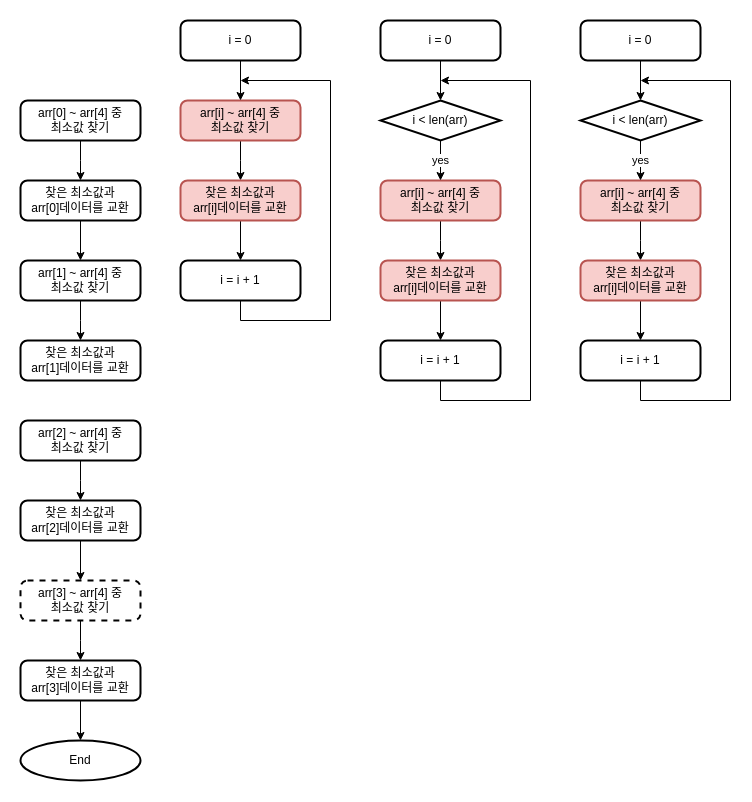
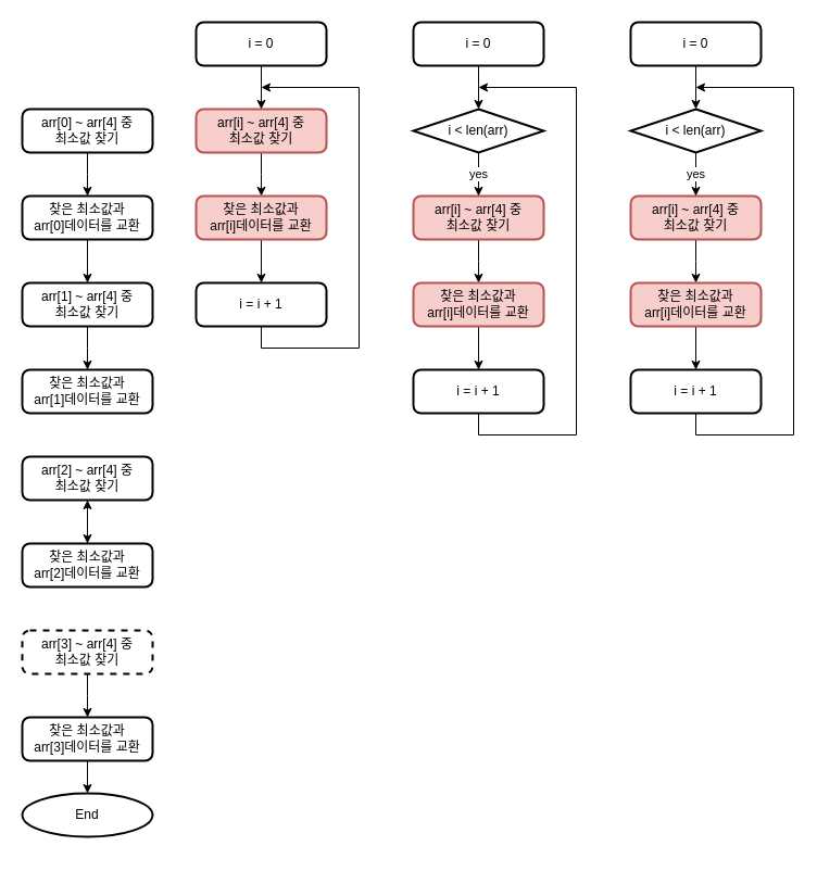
  <mxCell id="0" />
  <mxCell id="1" parent="0" />
  <mxCell id="2" value="" style="edgeStyle=orthogonalEdgeStyle;rounded=0;orthogonalLoop=1;jettySize=auto;html=1;" parent="1" source="3" edge="1"><mxGeometry relative="1" as="geometry"><mxPoint x="80" y="180" as="targetPoint" /></mxGeometry></mxCell>
  <mxCell id="3" value="arr[0] ~ arr[4] 중 &lt;br&gt;최소값 찾기" style="rounded=1;whiteSpace=wrap;html=1;absoluteArcSize=1;arcSize=14;strokeWidth=2;" parent="1" vertex="1"><mxGeometry x="20" y="100" width="120" height="40" as="geometry" /></mxCell>
  <mxCell id="4" value="" style="edgeStyle=orthogonalEdgeStyle;rounded=0;orthogonalLoop=1;jettySize=auto;html=1;" edge="1" parent="1" source="5" target="7"><mxGeometry relative="1" as="geometry" /></mxCell>
  <mxCell id="5" value="찾은 최소값과&lt;br&gt;arr[0]데이터를 교환" style="rounded=1;whiteSpace=wrap;html=1;absoluteArcSize=1;arcSize=14;strokeWidth=2;" vertex="1" parent="1"><mxGeometry x="20" y="180" width="120" height="40" as="geometry" /></mxCell>
  <mxCell id="6" value="" style="edgeStyle=orthogonalEdgeStyle;rounded=0;orthogonalLoop=1;jettySize=auto;html=1;" edge="1" parent="1" source="7"><mxGeometry relative="1" as="geometry"><mxPoint x="80" y="340" as="targetPoint" /></mxGeometry></mxCell>
  <mxCell id="7" value="arr[1] ~ arr[4] 중 &lt;br&gt;최소값 찾기" style="rounded=1;whiteSpace=wrap;html=1;absoluteArcSize=1;arcSize=14;strokeWidth=2;" vertex="1" parent="1"><mxGeometry x="20" y="260" width="120" height="40" as="geometry" /></mxCell>
  <mxCell id="8" value="찾은 최소값과&lt;br&gt;arr[1]데이터를 교환" style="rounded=1;whiteSpace=wrap;html=1;absoluteArcSize=1;arcSize=14;strokeWidth=2;" vertex="1" parent="1"><mxGeometry x="20" y="340" width="120" height="40" as="geometry" /></mxCell>
  <mxCell id="9" value="" style="edgeStyle=orthogonalEdgeStyle;rounded=0;orthogonalLoop=1;jettySize=auto;html=1;" edge="1" parent="1" source="10"><mxGeometry relative="1" as="geometry"><mxPoint x="80" y="500" as="targetPoint" /></mxGeometry></mxCell>
  <mxCell id="10" value="arr[2] ~ arr[4] 중 &lt;br&gt;최소값 찾기" style="rounded=1;whiteSpace=wrap;html=1;absoluteArcSize=1;arcSize=14;strokeWidth=2;" vertex="1" parent="1"><mxGeometry x="20" y="420" width="120" height="40" as="geometry" /></mxCell>
- <mxCell id="11" value="" style="edgeStyle=orthogonalEdgeStyle;rounded=0;orthogonalLoop=1;jettySize=auto;html=1;" edge="1" parent="1" source="12" target="14"><mxGeometry relative="1" as="geometry" /></mxCell>
+ <mxCell id="11" value="" style="edgeStyle=orthogonalEdgeStyle;rounded=0;orthogonalLoop=1;jettySize=auto;html=1;" edge="1" parent="1" source="12" target="10"><mxGeometry relative="1" as="geometry" /></mxCell>
  <mxCell id="12" value="찾은 최소값과&lt;br&gt;arr[2]데이터를 교환" style="rounded=1;whiteSpace=wrap;html=1;absoluteArcSize=1;arcSize=14;strokeWidth=2;" vertex="1" parent="1"><mxGeometry x="20" y="500" width="120" height="40" as="geometry" /></mxCell>
  <mxCell id="13" value="" style="edgeStyle=orthogonalEdgeStyle;rounded=0;orthogonalLoop=1;jettySize=auto;html=1;" edge="1" parent="1" source="14"><mxGeometry relative="1" as="geometry"><mxPoint x="80" y="660" as="targetPoint" /></mxGeometry></mxCell>
  <mxCell id="14" value="arr[3] ~ arr[4] 중 &lt;br&gt;최소값 찾기" style="rounded=1;whiteSpace=wrap;html=1;absoluteArcSize=1;arcSize=14;strokeWidth=2;dashed=1;" vertex="1" parent="1"><mxGeometry x="20" y="580" width="120" height="40" as="geometry" /></mxCell>
  <mxCell id="15" value="" style="edgeStyle=orthogonalEdgeStyle;rounded=0;orthogonalLoop=1;jettySize=auto;html=1;" edge="1" parent="1" source="16" target="17"><mxGeometry relative="1" as="geometry" /></mxCell>
  <mxCell id="16" value="찾은 최소값과&lt;br&gt;arr[3]데이터를 교환" style="rounded=1;whiteSpace=wrap;html=1;absoluteArcSize=1;arcSize=14;strokeWidth=2;" vertex="1" parent="1"><mxGeometry x="20" y="660" width="120" height="40" as="geometry" /></mxCell>
- <mxCell id="17" value="End" style="strokeWidth=2;html=1;shape=mxgraph.flowchart.start_2;whiteSpace=wrap;" vertex="1" parent="1"><mxGeometry x="20" y="740" width="120" height="40" as="geometry" /></mxCell>
+ <mxCell id="17" value="End" style="strokeWidth=2;html=1;shape=mxgraph.flowchart.start_2;whiteSpace=wrap;" vertex="1" parent="1"><mxGeometry x="20" y="730" width="120" height="40" as="geometry" /></mxCell>
  <mxCell id="18" value="" style="edgeStyle=orthogonalEdgeStyle;rounded=0;orthogonalLoop=1;jettySize=auto;html=1;" edge="1" parent="1" source="19"><mxGeometry relative="1" as="geometry"><mxPoint x="240" y="180" as="targetPoint" /></mxGeometry></mxCell>
  <mxCell id="19" value="arr[i] ~ arr[4] 중 &lt;br&gt;최소값 찾기" style="rounded=1;whiteSpace=wrap;html=1;absoluteArcSize=1;arcSize=14;strokeWidth=2;fillColor=#f8cecc;strokeColor=#b85450;" vertex="1" parent="1"><mxGeometry x="180" y="100" width="120" height="40" as="geometry" /></mxCell>
  <mxCell id="20" value="" style="edgeStyle=orthogonalEdgeStyle;rounded=0;orthogonalLoop=1;jettySize=auto;html=1;fontColor=#97D077;" edge="1" parent="1" source="21" target="23"><mxGeometry relative="1" as="geometry" /></mxCell>
  <mxCell id="21" value="찾은 최소값과&lt;br&gt;arr[i]데이터를 교환" style="rounded=1;whiteSpace=wrap;html=1;absoluteArcSize=1;arcSize=14;strokeWidth=2;fillColor=#f8cecc;strokeColor=#b85450;" vertex="1" parent="1"><mxGeometry x="180" y="180" width="120" height="40" as="geometry" /></mxCell>
  <mxCell id="22" style="edgeStyle=orthogonalEdgeStyle;rounded=0;orthogonalLoop=1;jettySize=auto;html=1;fontColor=#97D077;" edge="1" parent="1" source="23"><mxGeometry relative="1" as="geometry"><mxPoint x="240" y="80" as="targetPoint" /><Array as="points"><mxPoint x="240" y="320" /><mxPoint x="330" y="320" /><mxPoint x="330" y="80" /></Array></mxGeometry></mxCell>
  <mxCell id="23" value="i = i + 1" style="rounded=1;whiteSpace=wrap;html=1;absoluteArcSize=1;arcSize=14;strokeWidth=2;" vertex="1" parent="1"><mxGeometry x="180" y="260" width="120" height="40" as="geometry" /></mxCell>
  <mxCell id="24" value="" style="edgeStyle=orthogonalEdgeStyle;rounded=0;orthogonalLoop=1;jettySize=auto;html=1;fontColor=#97D077;" edge="1" parent="1" source="25" target="19"><mxGeometry relative="1" as="geometry" /></mxCell>
  <mxCell id="25" value="i = 0" style="rounded=1;whiteSpace=wrap;html=1;absoluteArcSize=1;arcSize=14;strokeWidth=2;" vertex="1" parent="1"><mxGeometry x="180" y="20" width="120" height="40" as="geometry" /></mxCell>
  <mxCell id="26" value="" style="edgeStyle=orthogonalEdgeStyle;rounded=0;orthogonalLoop=1;jettySize=auto;html=1;" edge="1" parent="1" source="27"><mxGeometry relative="1" as="geometry"><mxPoint x="440" y="260" as="targetPoint" /></mxGeometry></mxCell>
  <mxCell id="27" value="arr[i] ~ arr[4] 중 &lt;br&gt;최소값 찾기" style="rounded=1;whiteSpace=wrap;html=1;absoluteArcSize=1;arcSize=14;strokeWidth=2;fillColor=#f8cecc;strokeColor=#b85450;" vertex="1" parent="1"><mxGeometry x="380" y="180" width="120" height="40" as="geometry" /></mxCell>
  <mxCell id="28" value="" style="edgeStyle=orthogonalEdgeStyle;rounded=0;orthogonalLoop=1;jettySize=auto;html=1;fontColor=#97D077;" edge="1" parent="1" source="29" target="31"><mxGeometry relative="1" as="geometry" /></mxCell>
  <mxCell id="29" value="찾은 최소값과&lt;br&gt;arr[i]데이터를 교환" style="rounded=1;whiteSpace=wrap;html=1;absoluteArcSize=1;arcSize=14;strokeWidth=2;fillColor=#f8cecc;strokeColor=#b85450;" vertex="1" parent="1"><mxGeometry x="380" y="260" width="120" height="40" as="geometry" /></mxCell>
  <mxCell id="30" style="edgeStyle=orthogonalEdgeStyle;rounded=0;orthogonalLoop=1;jettySize=auto;html=1;fontColor=#97D077;" edge="1" parent="1" source="31"><mxGeometry relative="1" as="geometry"><mxPoint x="440" y="80" as="targetPoint" /><Array as="points"><mxPoint x="440" y="400" /><mxPoint x="530" y="400" /><mxPoint x="530" y="80" /></Array></mxGeometry></mxCell>
  <mxCell id="31" value="i = i + 1" style="rounded=1;whiteSpace=wrap;html=1;absoluteArcSize=1;arcSize=14;strokeWidth=2;" vertex="1" parent="1"><mxGeometry x="380" y="340" width="120" height="40" as="geometry" /></mxCell>
  <mxCell id="32" value="" style="edgeStyle=orthogonalEdgeStyle;rounded=0;orthogonalLoop=1;jettySize=auto;html=1;fontColor=#97D077;" edge="1" parent="1" source="33" target="35"><mxGeometry relative="1" as="geometry" /></mxCell>
  <mxCell id="33" value="i = 0" style="rounded=1;whiteSpace=wrap;html=1;absoluteArcSize=1;arcSize=14;strokeWidth=2;" vertex="1" parent="1"><mxGeometry x="380" y="20" width="120" height="40" as="geometry" /></mxCell>
  <mxCell id="34" value="&lt;font color=&quot;#000000&quot;&gt;yes&lt;/font&gt;" style="edgeStyle=orthogonalEdgeStyle;rounded=0;orthogonalLoop=1;jettySize=auto;html=1;fontColor=#97D077;" edge="1" parent="1" source="35" target="27"><mxGeometry relative="1" as="geometry" /></mxCell>
  <mxCell id="35" value="i &amp;lt; len(arr)" style="strokeWidth=2;html=1;shape=mxgraph.flowchart.decision;whiteSpace=wrap;" vertex="1" parent="1"><mxGeometry x="380" y="100" width="120" height="40" as="geometry" /></mxCell>
  <mxCell id="36" value="" style="edgeStyle=orthogonalEdgeStyle;rounded=0;orthogonalLoop=1;jettySize=auto;html=1;" edge="1" parent="1" source="37"><mxGeometry relative="1" as="geometry"><mxPoint x="640" y="260" as="targetPoint" /></mxGeometry></mxCell>
  <mxCell id="37" value="arr[i] ~ arr[4] 중 &lt;br&gt;최소값 찾기" style="rounded=1;whiteSpace=wrap;html=1;absoluteArcSize=1;arcSize=14;strokeWidth=2;fillColor=#f8cecc;strokeColor=#b85450;" vertex="1" parent="1"><mxGeometry x="580" y="180" width="120" height="40" as="geometry" /></mxCell>
  <mxCell id="38" value="" style="edgeStyle=orthogonalEdgeStyle;rounded=0;orthogonalLoop=1;jettySize=auto;html=1;fontColor=#97D077;" edge="1" parent="1" source="39" target="41"><mxGeometry relative="1" as="geometry" /></mxCell>
  <mxCell id="39" value="찾은 최소값과&lt;br&gt;arr[i]데이터를 교환" style="rounded=1;whiteSpace=wrap;html=1;absoluteArcSize=1;arcSize=14;strokeWidth=2;fillColor=#f8cecc;strokeColor=#b85450;" vertex="1" parent="1"><mxGeometry x="580" y="260" width="120" height="40" as="geometry" /></mxCell>
  <mxCell id="40" style="edgeStyle=orthogonalEdgeStyle;rounded=0;orthogonalLoop=1;jettySize=auto;html=1;fontColor=#97D077;" edge="1" parent="1" source="41"><mxGeometry relative="1" as="geometry"><mxPoint x="640" y="80" as="targetPoint" /><Array as="points"><mxPoint x="640" y="400" /><mxPoint x="730" y="400" /><mxPoint x="730" y="80" /></Array></mxGeometry></mxCell>
  <mxCell id="41" value="i = i + 1" style="rounded=1;whiteSpace=wrap;html=1;absoluteArcSize=1;arcSize=14;strokeWidth=2;" vertex="1" parent="1"><mxGeometry x="580" y="340" width="120" height="40" as="geometry" /></mxCell>
  <mxCell id="42" value="" style="edgeStyle=orthogonalEdgeStyle;rounded=0;orthogonalLoop=1;jettySize=auto;html=1;fontColor=#97D077;" edge="1" parent="1" source="43" target="45"><mxGeometry relative="1" as="geometry" /></mxCell>
  <mxCell id="43" value="i = 0" style="rounded=1;whiteSpace=wrap;html=1;absoluteArcSize=1;arcSize=14;strokeWidth=2;" vertex="1" parent="1"><mxGeometry x="580" y="20" width="120" height="40" as="geometry" /></mxCell>
  <mxCell id="44" value="&lt;font color=&quot;#000000&quot;&gt;yes&lt;/font&gt;" style="edgeStyle=orthogonalEdgeStyle;rounded=0;orthogonalLoop=1;jettySize=auto;html=1;fontColor=#97D077;" edge="1" parent="1" source="45" target="37"><mxGeometry relative="1" as="geometry" /></mxCell>
  <mxCell id="45" value="i &amp;lt; len(arr)" style="strokeWidth=2;html=1;shape=mxgraph.flowchart.decision;whiteSpace=wrap;" vertex="1" parent="1"><mxGeometry x="580" y="100" width="120" height="40" as="geometry" /></mxCell>
